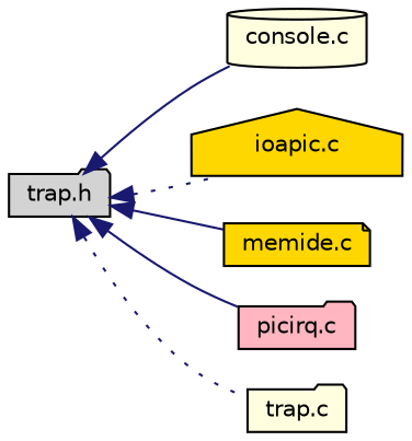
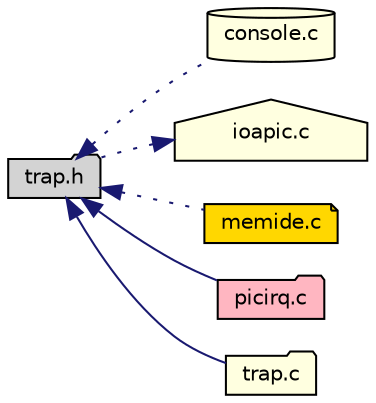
  digraph {
    rankdir=LR
    node [color=black fillcolor=lightyellow fontname=Helvetica fontsize=10 shape=folder style=filled]
    edge [color=midnightblue dir=back fontname=Helvetica fontsize=10 labelfontname=Helvetica labelfontsize=10 style=dotted]
    n1 [fillcolor=lightgrey fontcolor=black height=0.2 label="trap.h" width=0.4]
    n2 [height=0.2 label="console.c" shape=cylinder width=0.4]
-   n3 [fillcolor=gold height=0.2 label="ioapic.c" shape=house width=0.4]
+   n3 [height=0.2 label="ioapic.c" shape=house width=0.4]
    n4 [fillcolor=gold height=0.2 label="memide.c" shape=note width=0.4]
    n5 [fillcolor=lightpink height=0.2 label="picirq.c" width=0.4]
    n6 [height=0.2 label="trap.c" width=0.4]
-   n1 -> n2 [style=solid]
-   n1 -> n3
-   n1 -> n4 [style=solid]
+   n1 -> n2
+   n3 -> n1
+   n1 -> n4
    n1 -> n5 [style=solid]
-   n1 -> n6
+   n1 -> n6 [style=solid]
  }
